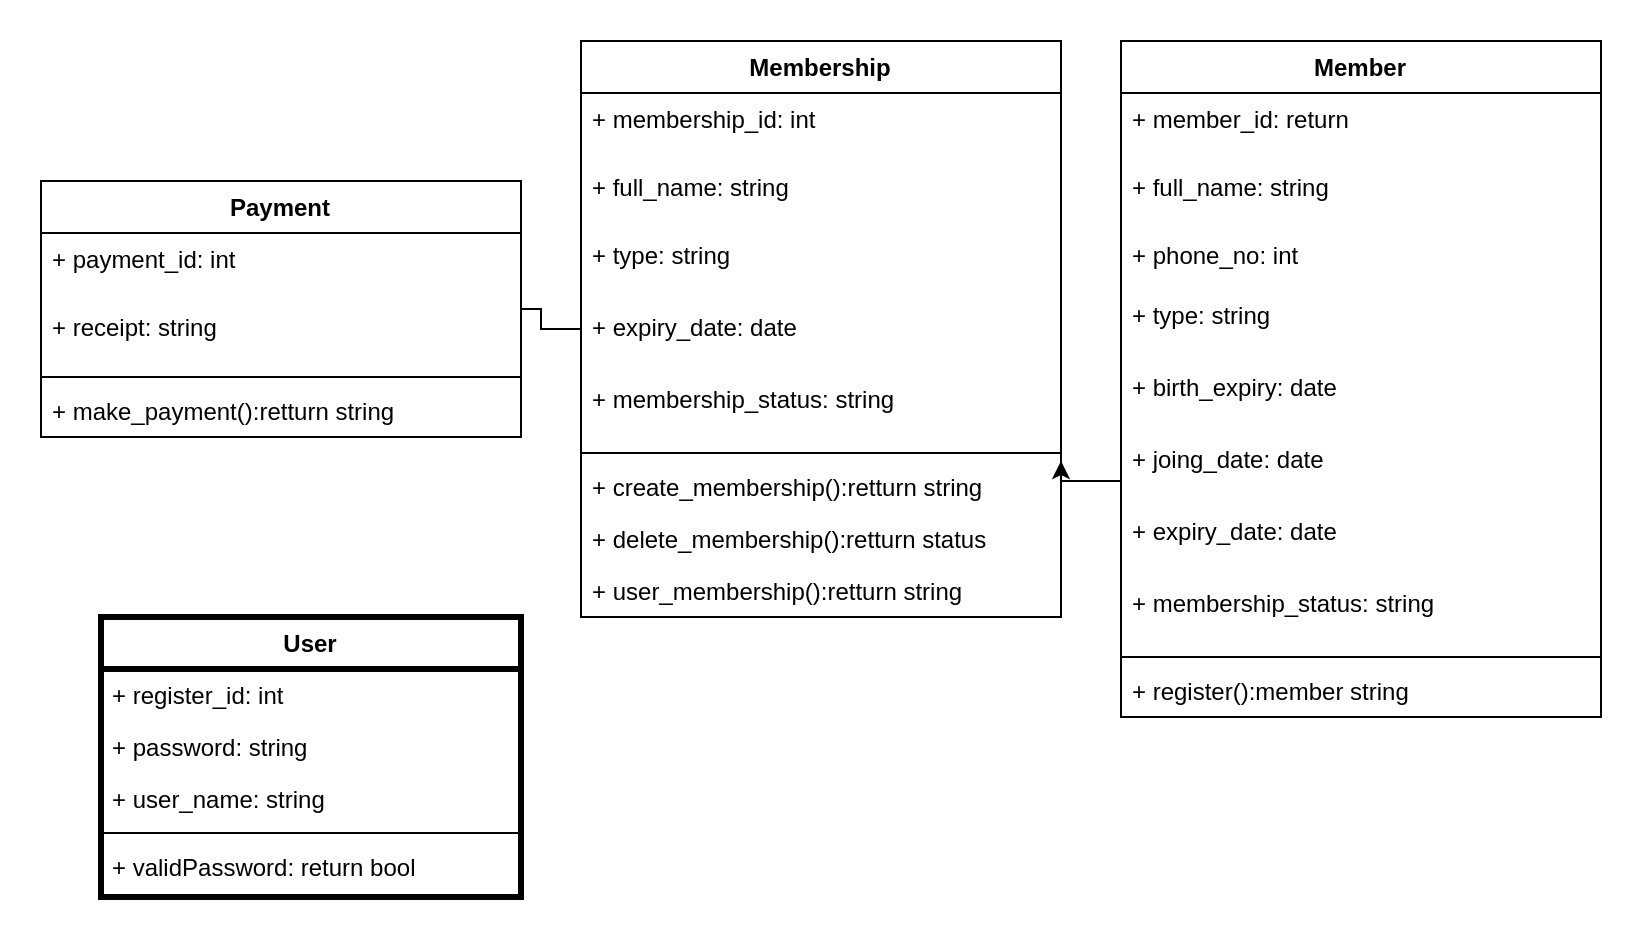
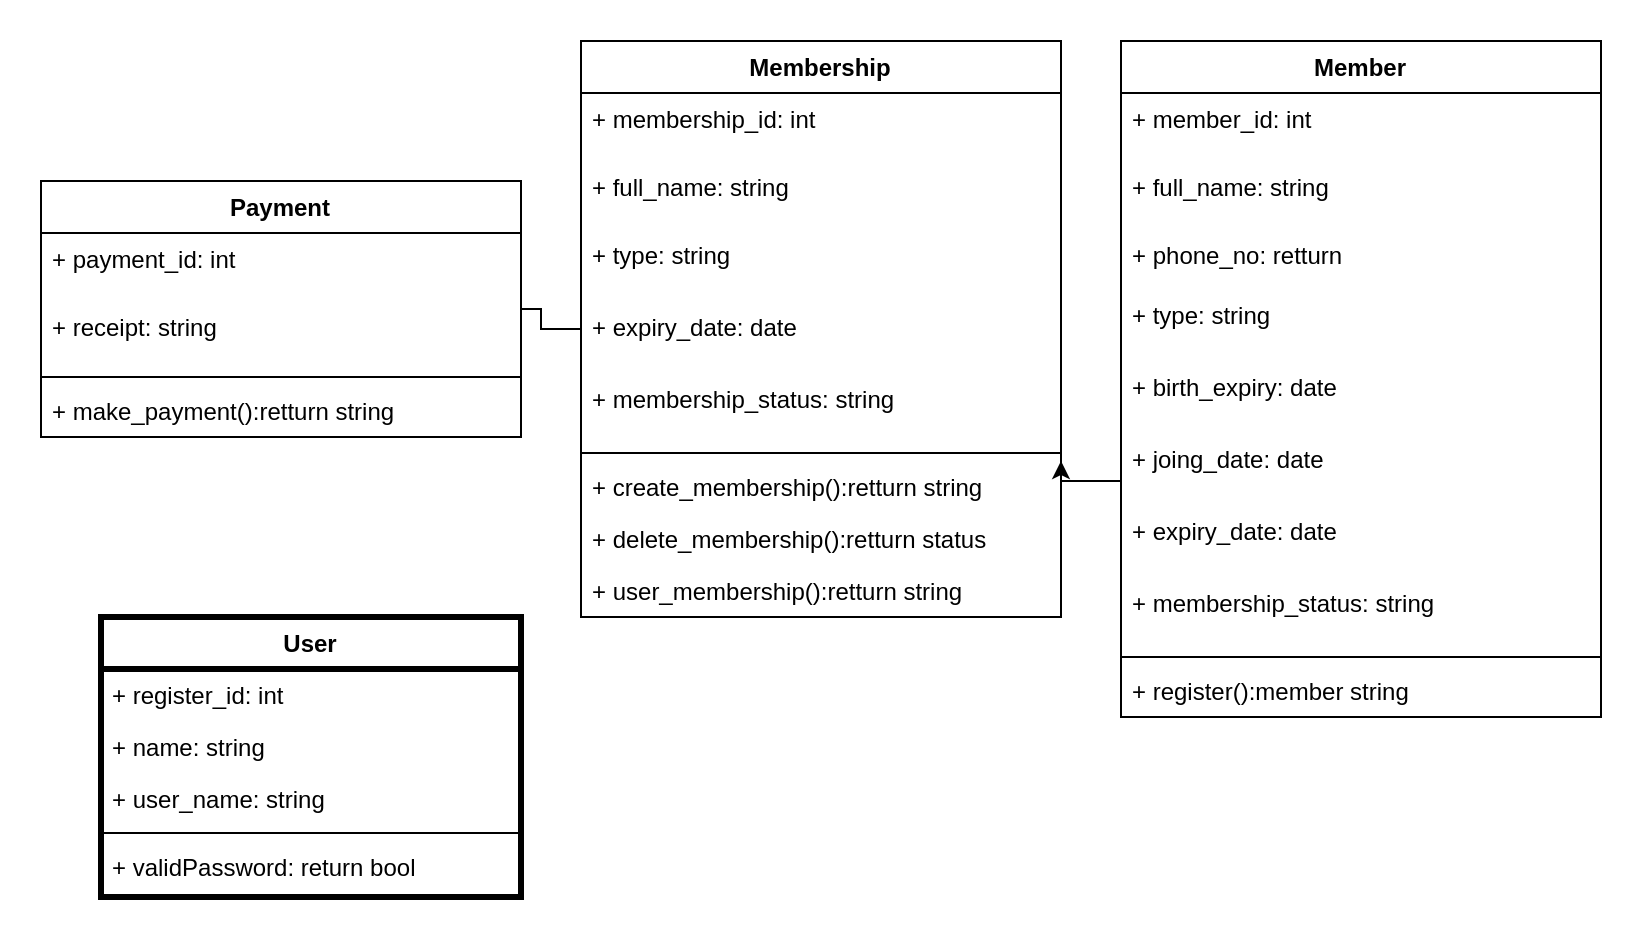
  <mxCell id="0" />
  <mxCell id="1" parent="0" />
  <mxCell id="2" value="" style="edgeStyle=orthogonalEdgeStyle;rounded=0;orthogonalLoop=1;jettySize=auto;html=1;endArrow=none;" edge="1" parent="1" source="3" target="24"><mxGeometry relative="1" as="geometry" /></mxCell>
  <mxCell id="3" value="Membership" style="swimlane;fontStyle=1;align=center;verticalAlign=top;childLayout=stackLayout;horizontal=1;startSize=26;horizontalStack=0;resizeParent=1;resizeParentMax=0;resizeLast=0;collapsible=1;marginBottom=0;direction=east;" vertex="1" parent="1"><mxGeometry x="290" y="20" width="240" height="288" as="geometry" /></mxCell>
  <mxCell id="4" value="+ membership_id: int" style="text;strokeColor=none;fillColor=none;align=left;verticalAlign=top;spacingLeft=4;spacingRight=4;overflow=hidden;rotatable=0;points=[[0,0.5],[1,0.5]];portConstraint=eastwest;" vertex="1" parent="3"><mxGeometry y="26" width="240" height="34" as="geometry" /></mxCell>
  <mxCell id="5" value="+ full_name: string" style="text;strokeColor=none;fillColor=none;align=left;verticalAlign=top;spacingLeft=4;spacingRight=4;overflow=hidden;rotatable=0;points=[[0,0.5],[1,0.5]];portConstraint=eastwest;" vertex="1" parent="3"><mxGeometry y="60" width="240" height="34" as="geometry" /></mxCell>
  <mxCell id="6" value="+ type: string" style="text;strokeColor=none;fillColor=none;align=left;verticalAlign=top;spacingLeft=4;spacingRight=4;overflow=hidden;rotatable=0;points=[[0,0.5],[1,0.5]];portConstraint=eastwest;" vertex="1" parent="3"><mxGeometry y="94" width="240" height="36" as="geometry" /></mxCell>
  <mxCell id="7" value="+ expiry_date: date" style="text;strokeColor=none;fillColor=none;align=left;verticalAlign=top;spacingLeft=4;spacingRight=4;overflow=hidden;rotatable=0;points=[[0,0.5],[1,0.5]];portConstraint=eastwest;" vertex="1" parent="3"><mxGeometry y="130" width="240" height="36" as="geometry" /></mxCell>
  <mxCell id="8" value="+ membership_status: string" style="text;strokeColor=none;fillColor=none;align=left;verticalAlign=top;spacingLeft=4;spacingRight=4;overflow=hidden;rotatable=0;points=[[0,0.5],[1,0.5]];portConstraint=eastwest;" vertex="1" parent="3"><mxGeometry y="166" width="240" height="36" as="geometry" /></mxCell>
  <mxCell id="9" value="" style="line;strokeWidth=1;fillColor=none;align=left;verticalAlign=middle;spacingTop=-1;spacingLeft=3;spacingRight=3;rotatable=0;labelPosition=right;points=[];portConstraint=eastwest;" vertex="1" parent="3"><mxGeometry y="202" width="240" height="8" as="geometry" /></mxCell>
  <mxCell id="10" value="+ create_membership():retturn string" style="text;strokeColor=none;fillColor=none;align=left;verticalAlign=top;spacingLeft=4;spacingRight=4;overflow=hidden;rotatable=0;points=[[0,0.5],[1,0.5]];portConstraint=eastwest;strokeWidth=3;" vertex="1" parent="3"><mxGeometry y="210" width="240" height="26" as="geometry" /></mxCell>
  <mxCell id="11" value="+ delete_membership():retturn status" style="text;strokeColor=none;fillColor=none;align=left;verticalAlign=top;spacingLeft=4;spacingRight=4;overflow=hidden;rotatable=0;points=[[0,0.5],[1,0.5]];portConstraint=eastwest;strokeWidth=3;" vertex="1" parent="3"><mxGeometry y="236" width="240" height="26" as="geometry" /></mxCell>
  <mxCell id="12" value="+ user_membership():retturn string" style="text;strokeColor=none;fillColor=none;align=left;verticalAlign=top;spacingLeft=4;spacingRight=4;overflow=hidden;rotatable=0;points=[[0,0.5],[1,0.5]];portConstraint=eastwest;strokeWidth=3;" vertex="1" parent="3"><mxGeometry y="262" width="240" height="26" as="geometry" /></mxCell>
  <mxCell id="13" value="Member" style="swimlane;fontStyle=1;align=center;verticalAlign=top;childLayout=stackLayout;horizontal=1;startSize=26;horizontalStack=0;resizeParent=1;resizeParentMax=0;resizeLast=0;collapsible=1;marginBottom=0;direction=east;" vertex="1" parent="1"><mxGeometry x="560" y="20" width="240" height="338" as="geometry" /></mxCell>
- <mxCell id="14" value="+ member_id: return" style="text;strokeColor=none;fillColor=none;align=left;verticalAlign=top;spacingLeft=4;spacingRight=4;overflow=hidden;rotatable=0;points=[[0,0.5],[1,0.5]];portConstraint=eastwest;" vertex="1" parent="13"><mxGeometry y="26" width="240" height="34" as="geometry" /></mxCell>
+ <mxCell id="14" value="+ member_id: int" style="text;strokeColor=none;fillColor=none;align=left;verticalAlign=top;spacingLeft=4;spacingRight=4;overflow=hidden;rotatable=0;points=[[0,0.5],[1,0.5]];portConstraint=eastwest;" vertex="1" parent="13"><mxGeometry y="26" width="240" height="34" as="geometry" /></mxCell>
  <mxCell id="15" value="+ full_name: string" style="text;strokeColor=none;fillColor=none;align=left;verticalAlign=top;spacingLeft=4;spacingRight=4;overflow=hidden;rotatable=0;points=[[0,0.5],[1,0.5]];portConstraint=eastwest;" vertex="1" parent="13"><mxGeometry y="60" width="240" height="34" as="geometry" /></mxCell>
- <mxCell id="16" value="+ phone_no: int" style="text;strokeColor=none;fillColor=none;align=left;verticalAlign=top;spacingLeft=4;spacingRight=4;overflow=hidden;rotatable=0;points=[[0,0.5],[1,0.5]];portConstraint=eastwest;" vertex="1" parent="13"><mxGeometry y="94" width="240" height="30" as="geometry" /></mxCell>
+ <mxCell id="16" value="+ phone_no: retturn" style="text;strokeColor=none;fillColor=none;align=left;verticalAlign=top;spacingLeft=4;spacingRight=4;overflow=hidden;rotatable=0;points=[[0,0.5],[1,0.5]];portConstraint=eastwest;" vertex="1" parent="13"><mxGeometry y="94" width="240" height="30" as="geometry" /></mxCell>
  <mxCell id="17" value="+ type: string" style="text;strokeColor=none;fillColor=none;align=left;verticalAlign=top;spacingLeft=4;spacingRight=4;overflow=hidden;rotatable=0;points=[[0,0.5],[1,0.5]];portConstraint=eastwest;" vertex="1" parent="13"><mxGeometry y="124" width="240" height="36" as="geometry" /></mxCell>
  <mxCell id="18" value="+ birth_expiry: date" style="text;strokeColor=none;fillColor=none;align=left;verticalAlign=top;spacingLeft=4;spacingRight=4;overflow=hidden;rotatable=0;points=[[0,0.5],[1,0.5]];portConstraint=eastwest;" vertex="1" parent="13"><mxGeometry y="160" width="240" height="36" as="geometry" /></mxCell>
  <mxCell id="19" value="+ joing_date: date" style="text;strokeColor=none;fillColor=none;align=left;verticalAlign=top;spacingLeft=4;spacingRight=4;overflow=hidden;rotatable=0;points=[[0,0.5],[1,0.5]];portConstraint=eastwest;" vertex="1" parent="13"><mxGeometry y="196" width="240" height="36" as="geometry" /></mxCell>
  <mxCell id="20" value="+ expiry_date: date" style="text;strokeColor=none;fillColor=none;align=left;verticalAlign=top;spacingLeft=4;spacingRight=4;overflow=hidden;rotatable=0;points=[[0,0.5],[1,0.5]];portConstraint=eastwest;" vertex="1" parent="13"><mxGeometry y="232" width="240" height="36" as="geometry" /></mxCell>
  <mxCell id="21" value="+ membership_status: string" style="text;strokeColor=none;fillColor=none;align=left;verticalAlign=top;spacingLeft=4;spacingRight=4;overflow=hidden;rotatable=0;points=[[0,0.5],[1,0.5]];portConstraint=eastwest;" vertex="1" parent="13"><mxGeometry y="268" width="240" height="36" as="geometry" /></mxCell>
  <mxCell id="22" value="" style="line;strokeWidth=1;fillColor=none;align=left;verticalAlign=middle;spacingTop=-1;spacingLeft=3;spacingRight=3;rotatable=0;labelPosition=right;points=[];portConstraint=eastwest;" vertex="1" parent="13"><mxGeometry y="304" width="240" height="8" as="geometry" /></mxCell>
  <mxCell id="23" value="+ register():member string" style="text;strokeColor=none;fillColor=none;align=left;verticalAlign=top;spacingLeft=4;spacingRight=4;overflow=hidden;rotatable=0;points=[[0,0.5],[1,0.5]];portConstraint=eastwest;strokeWidth=3;" vertex="1" parent="13"><mxGeometry y="312" width="240" height="26" as="geometry" /></mxCell>
  <mxCell id="24" value="Payment" style="swimlane;fontStyle=1;align=center;verticalAlign=top;childLayout=stackLayout;horizontal=1;startSize=26;horizontalStack=0;resizeParent=1;resizeParentMax=0;resizeLast=0;collapsible=1;marginBottom=0;direction=east;" vertex="1" parent="1"><mxGeometry x="20" y="90" width="240" height="128" as="geometry" /></mxCell>
  <mxCell id="25" value="+ payment_id: int" style="text;strokeColor=none;fillColor=none;align=left;verticalAlign=top;spacingLeft=4;spacingRight=4;overflow=hidden;rotatable=0;points=[[0,0.5],[1,0.5]];portConstraint=eastwest;" vertex="1" parent="24"><mxGeometry y="26" width="240" height="34" as="geometry" /></mxCell>
  <mxCell id="26" value="+ receipt: string" style="text;strokeColor=none;fillColor=none;align=left;verticalAlign=top;spacingLeft=4;spacingRight=4;overflow=hidden;rotatable=0;points=[[0,0.5],[1,0.5]];portConstraint=eastwest;" vertex="1" parent="24"><mxGeometry y="60" width="240" height="34" as="geometry" /></mxCell>
  <mxCell id="27" value="" style="line;strokeWidth=1;fillColor=none;align=left;verticalAlign=middle;spacingTop=-1;spacingLeft=3;spacingRight=3;rotatable=0;labelPosition=right;points=[];portConstraint=eastwest;" vertex="1" parent="24"><mxGeometry y="94" width="240" height="8" as="geometry" /></mxCell>
  <mxCell id="28" value="+ make_payment():retturn string" style="text;strokeColor=none;fillColor=none;align=left;verticalAlign=top;spacingLeft=4;spacingRight=4;overflow=hidden;rotatable=0;points=[[0,0.5],[1,0.5]];portConstraint=eastwest;strokeWidth=3;" vertex="1" parent="24"><mxGeometry y="102" width="240" height="26" as="geometry" /></mxCell>
  <mxCell id="29" value="" style="edgeStyle=orthogonalEdgeStyle;rounded=0;orthogonalLoop=1;jettySize=auto;html=1;" edge="1" parent="1"><mxGeometry relative="1" as="geometry"><mxPoint x="560" y="240" as="sourcePoint" /><mxPoint x="530" y="230" as="targetPoint" /><Array as="points"><mxPoint x="530" y="240" /></Array></mxGeometry></mxCell>
  <mxCell id="30" value="User" style="swimlane;fontStyle=1;align=center;verticalAlign=top;childLayout=stackLayout;horizontal=1;startSize=26;horizontalStack=0;resizeParent=1;resizeParentMax=0;resizeLast=0;collapsible=1;marginBottom=0;strokeWidth=3;" vertex="1" parent="1"><mxGeometry x="50" y="308" width="210" height="140" as="geometry" /></mxCell>
  <mxCell id="31" value="+ register_id: int" style="text;strokeColor=none;fillColor=none;align=left;verticalAlign=top;spacingLeft=4;spacingRight=4;overflow=hidden;rotatable=0;points=[[0,0.5],[1,0.5]];portConstraint=eastwest;" vertex="1" parent="30"><mxGeometry y="26" width="210" height="26" as="geometry" /></mxCell>
- <mxCell id="32" value="+ password: string" style="text;strokeColor=none;fillColor=none;align=left;verticalAlign=top;spacingLeft=4;spacingRight=4;overflow=hidden;rotatable=0;points=[[0,0.5],[1,0.5]];portConstraint=eastwest;" vertex="1" parent="30"><mxGeometry y="52" width="210" height="26" as="geometry" /></mxCell>
+ <mxCell id="32" value="+ name: string" style="text;strokeColor=none;fillColor=none;align=left;verticalAlign=top;spacingLeft=4;spacingRight=4;overflow=hidden;rotatable=0;points=[[0,0.5],[1,0.5]];portConstraint=eastwest;" vertex="1" parent="30"><mxGeometry y="52" width="210" height="26" as="geometry" /></mxCell>
  <mxCell id="33" value="+ user_name: string" style="text;strokeColor=none;fillColor=none;align=left;verticalAlign=top;spacingLeft=4;spacingRight=4;overflow=hidden;rotatable=0;points=[[0,0.5],[1,0.5]];portConstraint=eastwest;" vertex="1" parent="30"><mxGeometry y="78" width="210" height="26" as="geometry" /></mxCell>
  <mxCell id="34" value="" style="line;strokeWidth=1;fillColor=none;align=left;verticalAlign=middle;spacingTop=-1;spacingLeft=3;spacingRight=3;rotatable=0;labelPosition=right;points=[];portConstraint=eastwest;" vertex="1" parent="30"><mxGeometry y="104" width="210" height="8" as="geometry" /></mxCell>
  <mxCell id="35" value="+ validPassword: return bool" style="text;strokeColor=none;fillColor=none;align=left;verticalAlign=top;spacingLeft=4;spacingRight=4;overflow=hidden;rotatable=0;points=[[0,0.5],[1,0.5]];portConstraint=eastwest;" vertex="1" parent="30"><mxGeometry y="112" width="210" height="28" as="geometry" /></mxCell>
